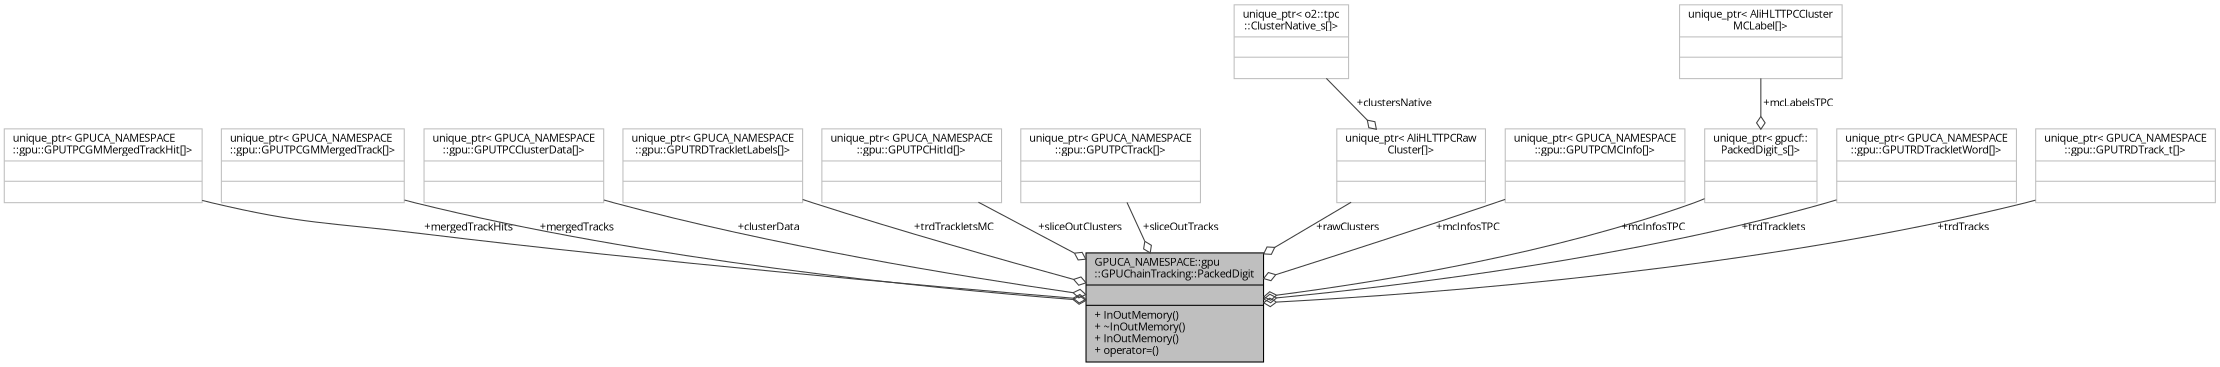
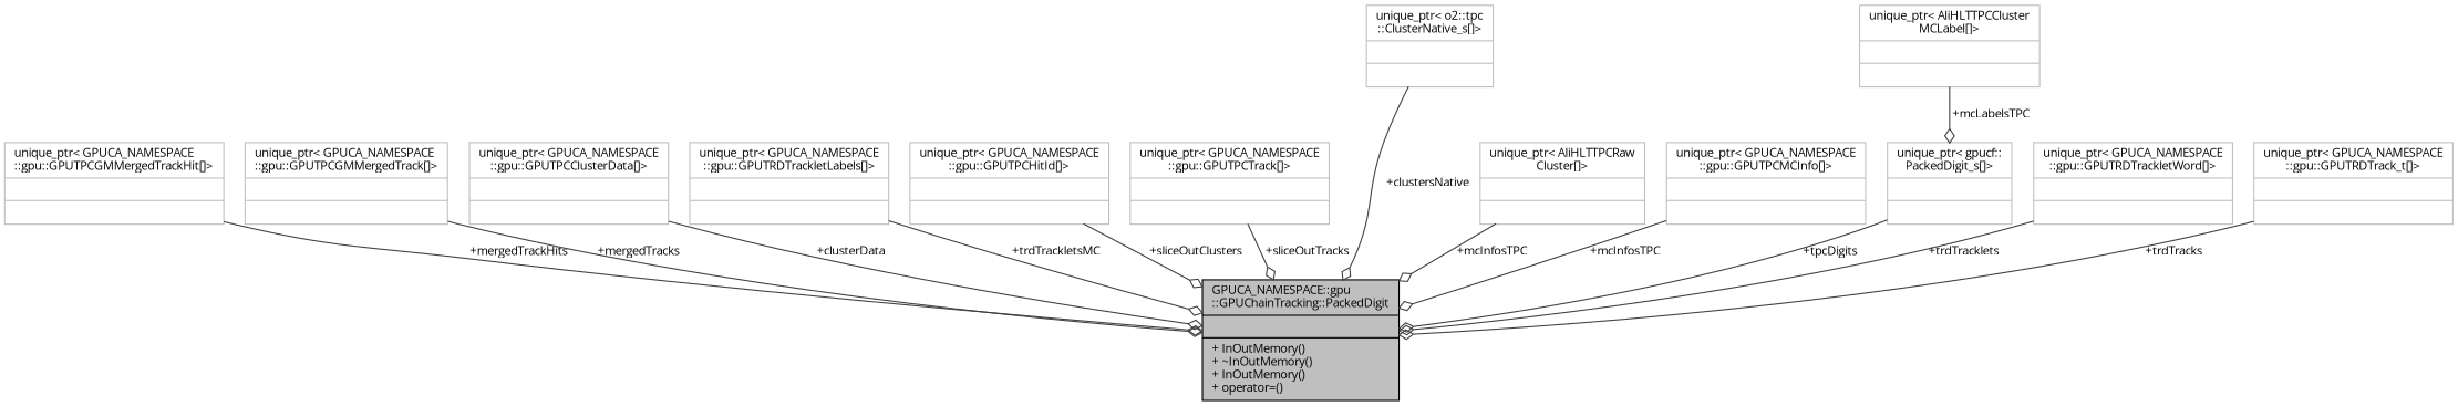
  digraph {
    fontname="Open Sans"
    node [color=grey75 fontname="Open Sans" fontsize=10 shape=record]
    edge [arrowhead=odiamond color=grey25 fontname="Open Sans" fontsize=10 labelfontname=Helvetica labelfontsize=10 style=solid]
    n1 [color=black fillcolor=grey75 fontcolor=black height=0.2 label="{GPUCA_NAMESPACE::gpu\l::GPUChainTracking::PackedDigit\n||+ InOutMemory()\l+ ~InOutMemory()\l+ InOutMemory()\l+ operator=()\l}" style=filled width=0.4]
    n2 [height=0.2 label="{unique_ptr\< GPUCA_NAMESPACE\l::gpu::GPUTPCGMMergedTrackHit[]\>\n||}" width=0.4]
    n3 [height=0.2 label="{unique_ptr\< GPUCA_NAMESPACE\l::gpu::GPUTPCGMMergedTrack[]\>\n||}" width=0.4]
    n4 [height=0.2 label="{unique_ptr\< GPUCA_NAMESPACE\l::gpu::GPUTPCClusterData[]\>\n||}" width=0.4]
    n5 [height=0.2 label="{unique_ptr\< GPUCA_NAMESPACE\l::gpu::GPUTRDTrackletLabels[]\>\n||}" width=0.4]
    n6 [height=0.2 label="{unique_ptr\< GPUCA_NAMESPACE\l::gpu::GPUTPCHitId[]\>\n||}" width=0.4]
    n7 [height=0.2 label="{unique_ptr\< GPUCA_NAMESPACE\l::gpu::GPUTPCTrack[]\>\n||}" width=0.4]
    n8 [height=0.2 label="{unique_ptr\< o2::tpc\l::ClusterNative_s[]\>\n||}" width=0.4]
    n9 [height=0.2 label="{unique_ptr\< GPUCA_NAMESPACE\l::gpu::GPUTPCMCInfo[]\>\n||}" width=0.4]
    n10 [height=0.2 label="{unique_ptr\< AliHLTTPCCluster\lMCLabel[]\>\n||}" width=0.4]
    n11 [height=0.2 label="{unique_ptr\< gpucf::\lPackedDigit_s[]\>\n||}" width=0.4]
    n12 [height=0.2 label="{unique_ptr\< GPUCA_NAMESPACE\l::gpu::GPUTRDTrackletWord[]\>\n||}" width=0.4]
    n13 [height=0.2 label="{unique_ptr\< GPUCA_NAMESPACE\l::gpu::GPUTRDTrack_t[]\>\n||}" width=0.4]
    n14 [height=0.2 label="{unique_ptr\< AliHLTTPCRaw\lCluster[]\>\n||}" width=0.4]
    n2 -> n1 [label=" +mergedTrackHits"]
    n3 -> n1 [label=" +mergedTracks"]
    n4 -> n1 [label=" +clusterData"]
    n5 -> n1 [label=" +trdTrackletsMC"]
    n6 -> n1 [label=" +sliceOutClusters"]
    n7 -> n1 [label=" +sliceOutTracks"]
-   n8 -> n14 [label=" +clustersNative"]
+   n8 -> n1 [label=" +clustersNative"]
    n9 -> n1 [label=" +mcInfosTPC"]
    n10 -> n11 [label=" +mcLabelsTPC"]
-   n11 -> n1 [label=" +mcInfosTPC"]
+   n11 -> n1 [label=" +tpcDigits"]
    n12 -> n1 [label=" +trdTracklets"]
    n13 -> n1 [label=" +trdTracks"]
-   n14 -> n1 [label=" +rawClusters"]
+   n14 -> n1 [label=" +mcInfosTPC"]
  }
